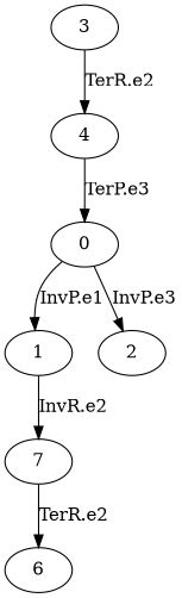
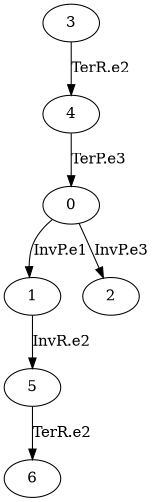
  digraph {
    0
    1
    2
-   5 [label=7]
+   5
    6
    3
    4
    0 -> 1 [label="InvP.e1"]
    0 -> 2 [label="InvP.e3"]
    1 -> 5 [label="InvR.e2"]
    5 -> 6 [label="TerR.e2"]
    3 -> 4 [label="TerR.e2"]
    4 -> 0 [label="TerP.e3"]
  }
